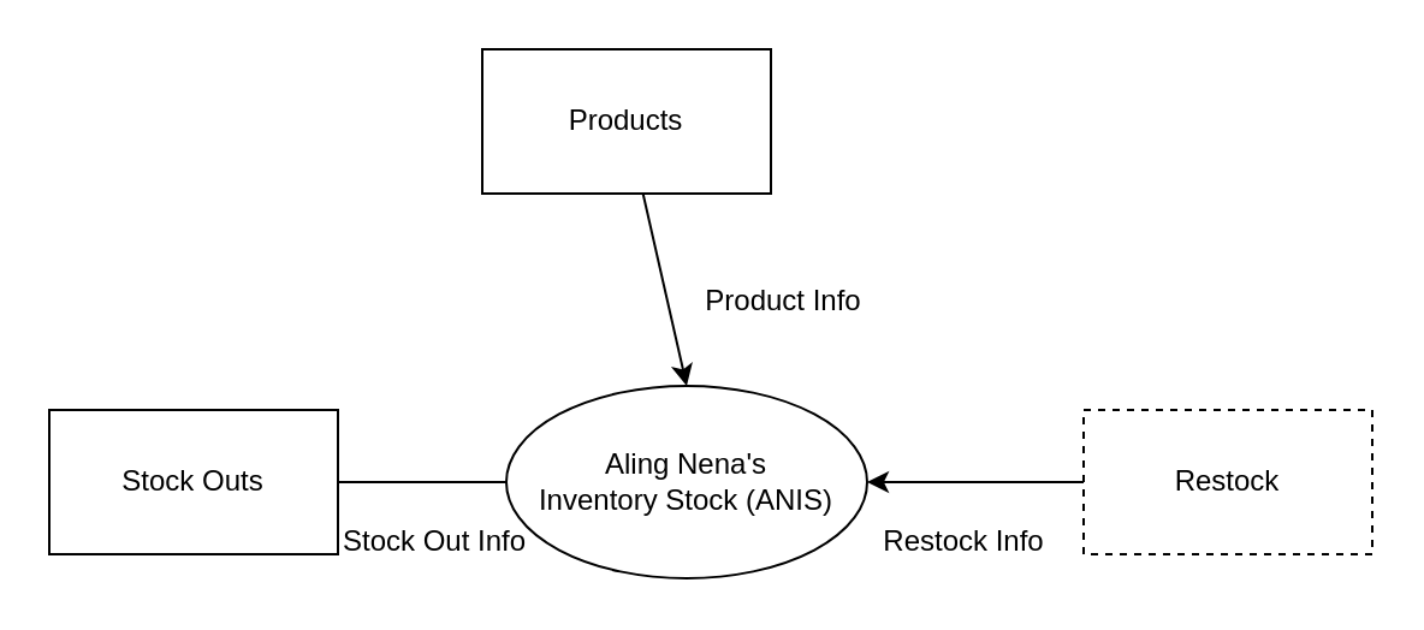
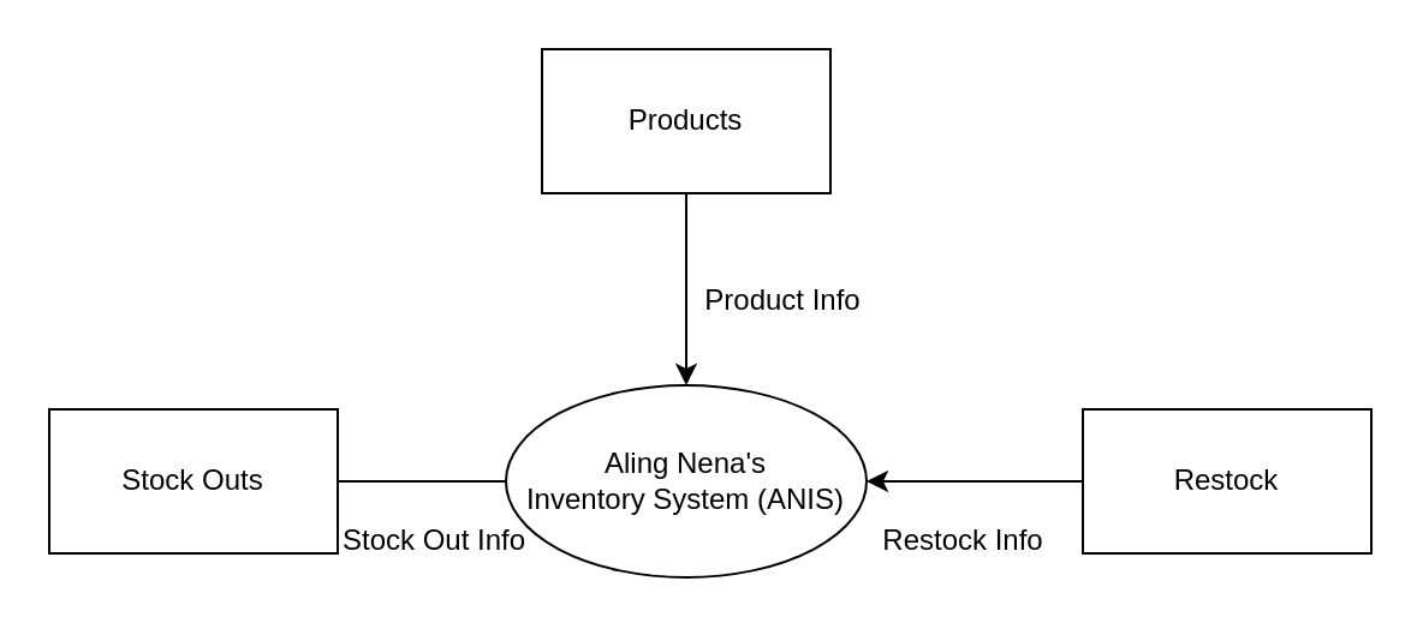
  <mxCell id="0" />
  <mxCell id="1" parent="0" />
- <mxCell id="2" value="Aling Nena's &lt;br&gt;Inventory Stock (ANIS)" style="ellipse;whiteSpace=wrap;html=1;" vertex="1" parent="1"><mxGeometry x="210" y="160" width="150" height="80" as="geometry" /></mxCell>
+ <mxCell id="2" value="Aling Nena's &lt;br&gt;Inventory System (ANIS)" style="ellipse;whiteSpace=wrap;html=1;" vertex="1" parent="1"><mxGeometry x="210" y="160" width="150" height="80" as="geometry" /></mxCell>
  <mxCell id="3" style="edgeStyle=none;html=1;entryX=0.5;entryY=0;entryDx=0;entryDy=0;" edge="1" parent="1" source="4" target="2"><mxGeometry relative="1" as="geometry" /></mxCell>
- <mxCell id="4" value="Products" style="whiteSpace=wrap;html=1;" vertex="1" parent="1"><mxGeometry x="200" y="20" width="120" height="60" as="geometry" /></mxCell>
+ <mxCell id="4" value="Products" style="whiteSpace=wrap;html=1;" vertex="1" parent="1"><mxGeometry x="225" y="20" width="120" height="60" as="geometry" /></mxCell>
  <mxCell id="5" style="edgeStyle=none;html=1;" edge="1" parent="1" source="6" target="2"><mxGeometry relative="1" as="geometry" /></mxCell>
- <mxCell id="6" value="Restock" style="whiteSpace=wrap;html=1;dashed=1;" vertex="1" parent="1"><mxGeometry x="450" y="170" width="120" height="60" as="geometry" /></mxCell>
+ <mxCell id="6" value="Restock" style="whiteSpace=wrap;html=1;" vertex="1" parent="1"><mxGeometry x="450" y="170" width="120" height="60" as="geometry" /></mxCell>
  <mxCell id="7" style="edgeStyle=none;html=1;endArrow=none;" edge="1" parent="1" source="8" target="2"><mxGeometry relative="1" as="geometry" /></mxCell>
  <mxCell id="8" value="Stock Outs" style="whiteSpace=wrap;html=1;" vertex="1" parent="1"><mxGeometry x="20" y="170" width="120" height="60" as="geometry" /></mxCell>
  <mxCell id="9" value="Product Info" style="text;html=1;align=center;verticalAlign=middle;resizable=0;points=[];autosize=1;strokeColor=none;fillColor=none;rotation=0;" vertex="1" parent="1"><mxGeometry x="280" y="110" width="90" height="30" as="geometry" /></mxCell>
  <mxCell id="10" value="Stock Out Info" style="text;html=1;align=center;verticalAlign=middle;resizable=0;points=[];autosize=1;strokeColor=none;fillColor=none;rotation=0;" vertex="1" parent="1"><mxGeometry x="130" y="210" width="100" height="30" as="geometry" /></mxCell>
  <mxCell id="11" value="Restock Info" style="text;html=1;align=center;verticalAlign=middle;resizable=0;points=[];autosize=1;strokeColor=none;fillColor=none;rotation=0;" vertex="1" parent="1"><mxGeometry x="355" y="210" width="90" height="30" as="geometry" /></mxCell>
